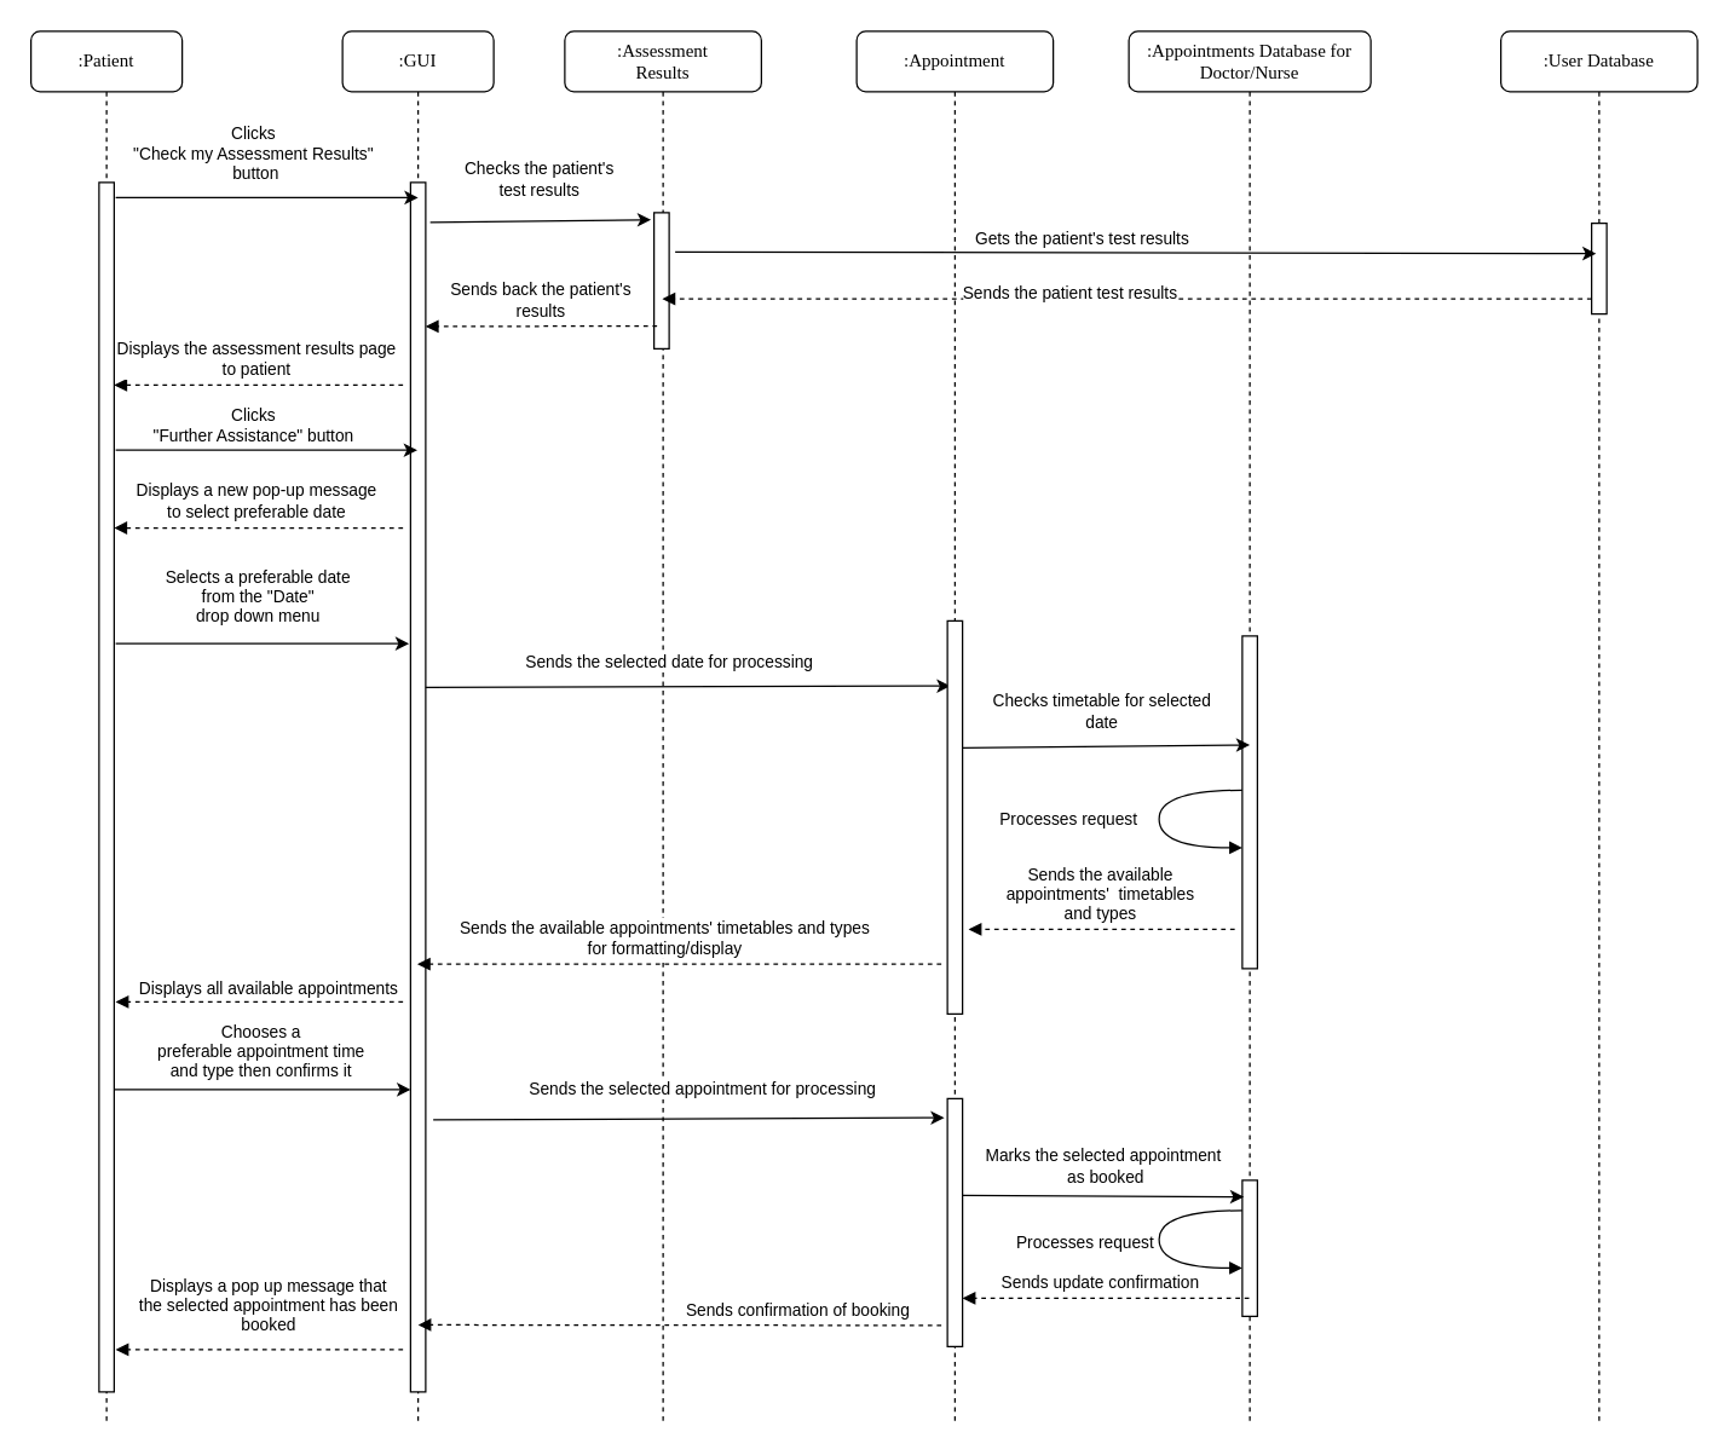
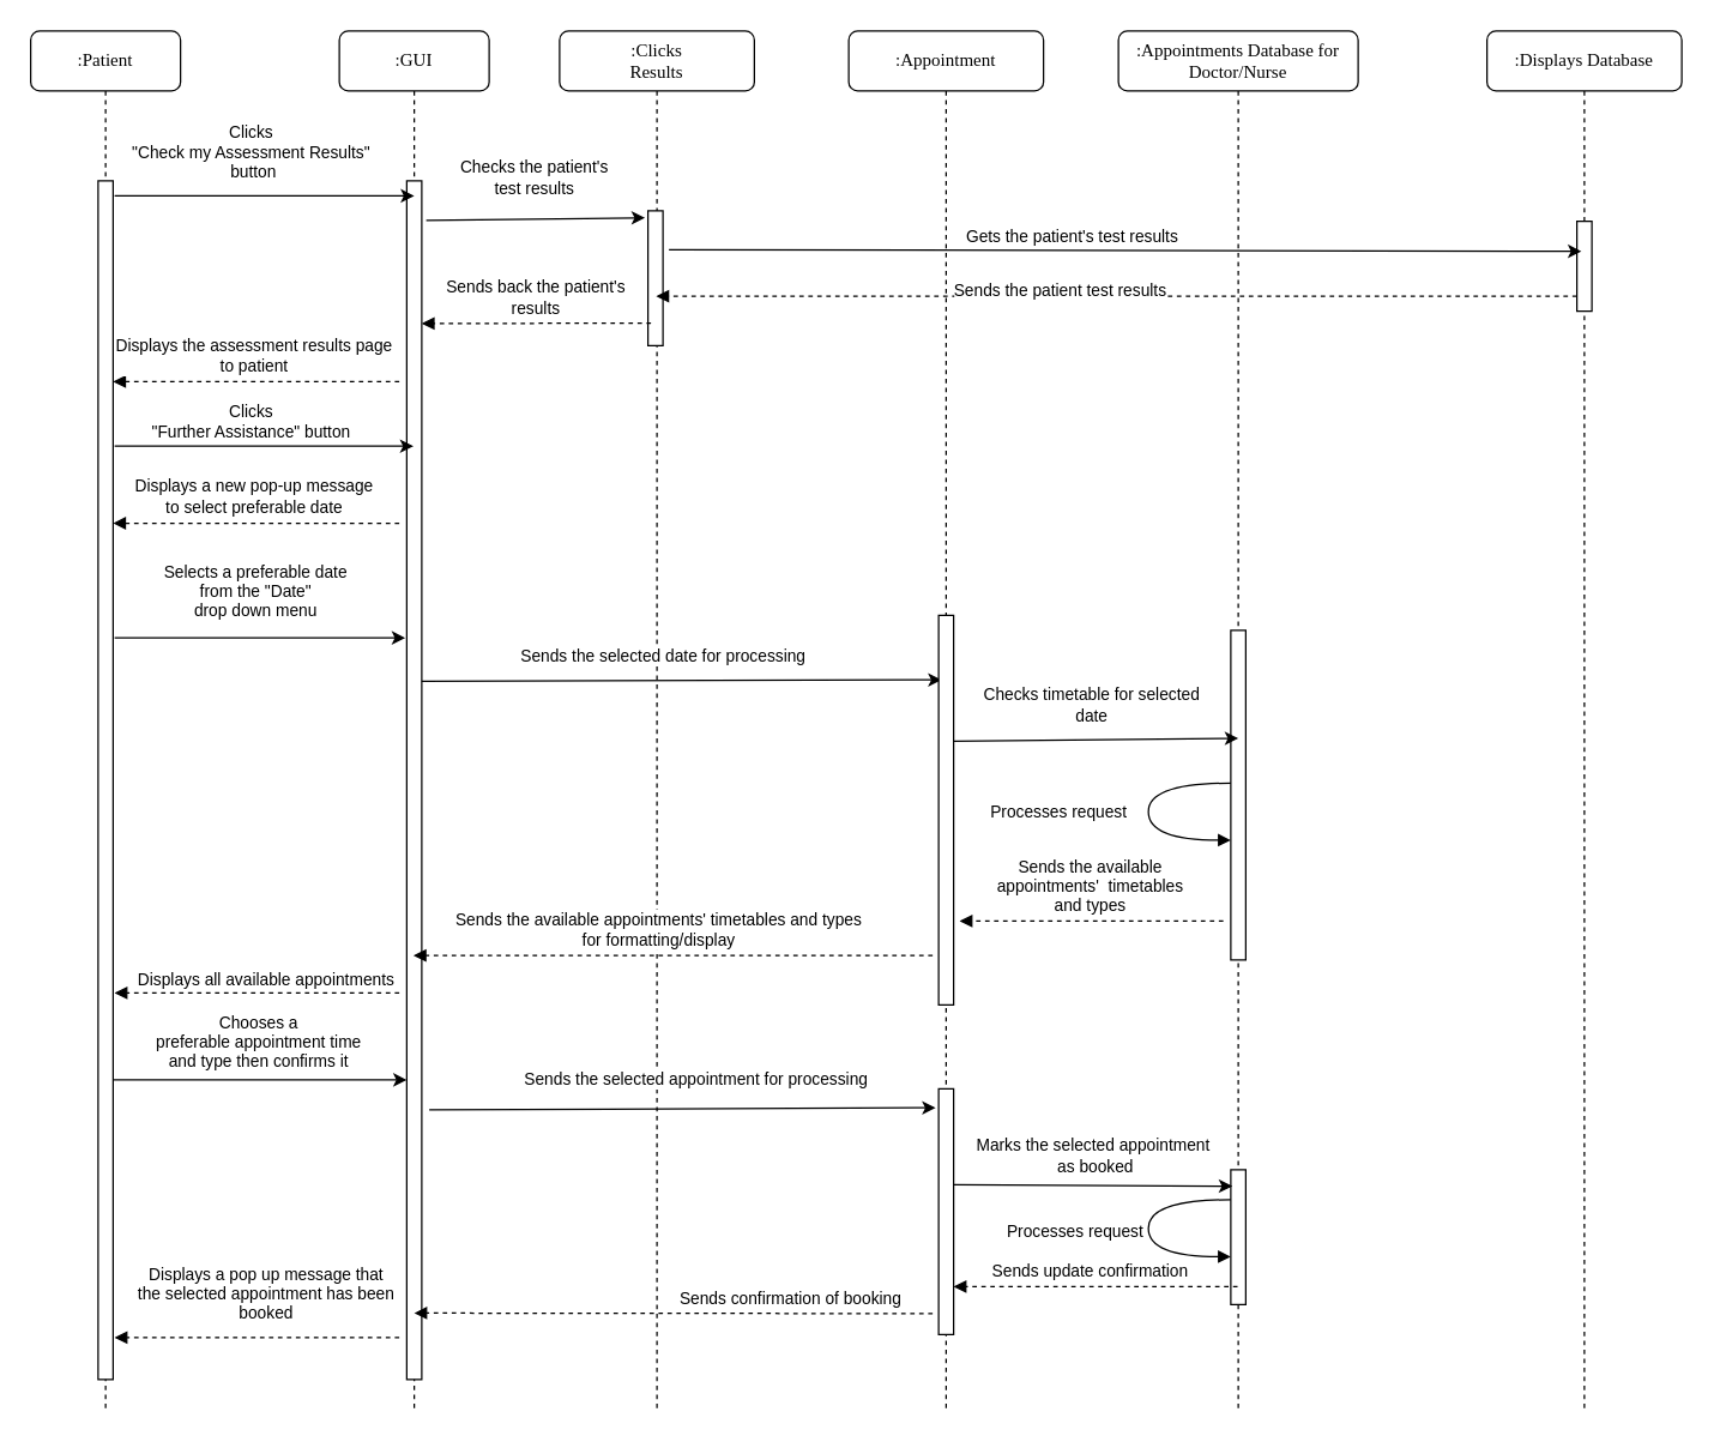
  <mxCell id="0" />
  <mxCell id="1" parent="0" />
  <mxCell id="2" value=":GUI" style="shape=umlLifeline;perimeter=lifelinePerimeter;whiteSpace=wrap;html=1;container=1;collapsible=0;recursiveResize=0;outlineConnect=0;rounded=1;shadow=0;comic=0;labelBackgroundColor=none;strokeWidth=1;fontFamily=Verdana;fontSize=12;align=center;" parent="1" vertex="1"><mxGeometry x="226" y="20" width="100" height="920" as="geometry" /></mxCell>
  <mxCell id="3" value="" style="html=1;points=[];perimeter=orthogonalPerimeter;rounded=0;shadow=0;comic=0;labelBackgroundColor=none;strokeWidth=1;fontFamily=Verdana;fontSize=12;align=center;" parent="2" vertex="1"><mxGeometry x="45" y="100" width="10" height="800" as="geometry" /></mxCell>
  <mxCell id="4" value="" style="html=1;verticalAlign=bottom;labelBackgroundColor=none;endArrow=block;endFill=1;dashed=1;rounded=0;" parent="2" edge="1"><mxGeometry width="160" relative="1" as="geometry"><mxPoint x="40" y="328.5" as="sourcePoint" /><mxPoint x="-151" y="328.5" as="targetPoint" /></mxGeometry></mxCell>
  <mxCell id="5" value="Displays a new pop-up message&lt;br&gt;to select preferable date" style="edgeLabel;html=1;align=center;verticalAlign=middle;resizable=0;points=[];" parent="4" vertex="1" connectable="0"><mxGeometry x="0.101" y="-1" relative="1" as="geometry"><mxPoint x="7" y="-17" as="offset" /></mxGeometry></mxCell>
  <mxCell id="6" value="" style="endArrow=classic;html=1;rounded=0;" parent="2" edge="1"><mxGeometry width="50" height="50" relative="1" as="geometry"><mxPoint x="-156" y="700" as="sourcePoint" /><mxPoint x="45" y="700" as="targetPoint" /></mxGeometry></mxCell>
  <mxCell id="7" value="Chooses a &lt;br&gt;preferable appointment time&lt;br&gt; and type then confirms it" style="edgeLabel;html=1;align=center;verticalAlign=middle;resizable=0;points=[];" parent="6" vertex="1" connectable="0"><mxGeometry x="0.117" relative="1" as="geometry"><mxPoint x="-11" y="-26" as="offset" /></mxGeometry></mxCell>
  <mxCell id="8" value=":Patient" style="shape=umlLifeline;perimeter=lifelinePerimeter;whiteSpace=wrap;html=1;container=1;collapsible=0;recursiveResize=0;outlineConnect=0;rounded=1;shadow=0;comic=0;labelBackgroundColor=none;strokeWidth=1;fontFamily=Verdana;fontSize=12;align=center;" parent="1" vertex="1"><mxGeometry x="20" y="20" width="100" height="920" as="geometry" /></mxCell>
  <mxCell id="9" value="" style="html=1;points=[];perimeter=orthogonalPerimeter;rounded=0;shadow=0;comic=0;labelBackgroundColor=none;strokeWidth=1;fontFamily=Verdana;fontSize=12;align=center;" parent="8" vertex="1"><mxGeometry x="45" y="100" width="10" height="800" as="geometry" /></mxCell>
  <mxCell id="10" value=":Appointments Database for Doctor/Nurse" style="shape=umlLifeline;perimeter=lifelinePerimeter;whiteSpace=wrap;html=1;container=1;collapsible=0;recursiveResize=0;outlineConnect=0;rounded=1;shadow=0;comic=0;labelBackgroundColor=none;strokeWidth=1;fontFamily=Verdana;fontSize=12;align=center;" parent="1" vertex="1"><mxGeometry x="746" y="20" width="160" height="920" as="geometry" /></mxCell>
  <mxCell id="11" value="" style="html=1;points=[];perimeter=orthogonalPerimeter;rounded=0;shadow=0;comic=0;labelBackgroundColor=none;strokeWidth=1;fontFamily=Verdana;fontSize=12;align=center;" parent="10" vertex="1"><mxGeometry x="75" y="400" width="10" height="220" as="geometry" /></mxCell>
  <mxCell id="12" value="" style="html=1;verticalAlign=bottom;endArrow=block;labelBackgroundColor=none;fontFamily=Verdana;fontSize=12;elbow=vertical;edgeStyle=orthogonalEdgeStyle;curved=1;exitX=1.038;exitY=0.345;exitPerimeter=0;" parent="10" edge="1"><mxGeometry x="-0.203" y="-30" relative="1" as="geometry"><mxPoint x="75" y="502" as="sourcePoint" /><mxPoint x="75" y="540" as="targetPoint" /><Array as="points"><mxPoint x="20" y="502" /><mxPoint x="20" y="540" /></Array><mxPoint as="offset" /></mxGeometry></mxCell>
  <mxCell id="13" value="" style="html=1;verticalAlign=bottom;labelBackgroundColor=none;endArrow=block;endFill=1;dashed=1;rounded=0;" parent="10" edge="1"><mxGeometry width="160" relative="1" as="geometry"><mxPoint x="70" y="594" as="sourcePoint" /><mxPoint x="-106" y="594" as="targetPoint" /></mxGeometry></mxCell>
  <mxCell id="14" value="Sends the available &lt;br&gt;appointments'&amp;nbsp; timetables&lt;br&gt;and types" style="edgeLabel;html=1;align=center;verticalAlign=middle;resizable=0;points=[];" parent="13" vertex="1" connectable="0"><mxGeometry x="0.101" y="-1" relative="1" as="geometry"><mxPoint x="7" y="-23" as="offset" /></mxGeometry></mxCell>
  <mxCell id="15" value="" style="html=1;points=[];perimeter=orthogonalPerimeter;rounded=0;shadow=0;comic=0;labelBackgroundColor=none;strokeWidth=1;fontFamily=Verdana;fontSize=12;align=center;" parent="10" vertex="1"><mxGeometry x="75" y="760" width="10" height="90" as="geometry" /></mxCell>
  <mxCell id="16" value="" style="html=1;verticalAlign=bottom;endArrow=block;labelBackgroundColor=none;fontFamily=Verdana;fontSize=12;elbow=vertical;edgeStyle=orthogonalEdgeStyle;curved=1;exitX=1.038;exitY=0.345;exitPerimeter=0;" parent="10" edge="1"><mxGeometry x="-0.203" y="-30" relative="1" as="geometry"><mxPoint x="75" y="780" as="sourcePoint" /><mxPoint x="75" y="818" as="targetPoint" /><Array as="points"><mxPoint x="20" y="780" /><mxPoint x="20" y="818" /></Array><mxPoint as="offset" /></mxGeometry></mxCell>
- <mxCell id="17" value=":Assessment &lt;br&gt;Results" style="shape=umlLifeline;perimeter=lifelinePerimeter;whiteSpace=wrap;html=1;container=1;collapsible=0;recursiveResize=0;outlineConnect=0;rounded=1;shadow=0;comic=0;labelBackgroundColor=none;strokeWidth=1;fontFamily=Verdana;fontSize=12;align=center;" parent="1" vertex="1"><mxGeometry x="373" y="20" width="130" height="920" as="geometry" /></mxCell>
+ <mxCell id="17" value=":Clicks &lt;br&gt;Results" style="shape=umlLifeline;perimeter=lifelinePerimeter;whiteSpace=wrap;html=1;container=1;collapsible=0;recursiveResize=0;outlineConnect=0;rounded=1;shadow=0;comic=0;labelBackgroundColor=none;strokeWidth=1;fontFamily=Verdana;fontSize=12;align=center;" parent="1" vertex="1"><mxGeometry x="373" y="20" width="130" height="920" as="geometry" /></mxCell>
  <mxCell id="18" value="" style="html=1;points=[];perimeter=orthogonalPerimeter;rounded=0;shadow=0;comic=0;labelBackgroundColor=none;strokeWidth=1;fontFamily=Verdana;fontSize=12;align=center;" parent="17" vertex="1"><mxGeometry x="59" y="120" width="10" height="90" as="geometry" /></mxCell>
  <mxCell id="19" value="" style="endArrow=classic;html=1;rounded=0;entryX=0.2;entryY=0.317;entryDx=0;entryDy=0;entryPerimeter=0;" parent="17" edge="1"><mxGeometry width="50" height="50" relative="1" as="geometry"><mxPoint x="-92" y="434" as="sourcePoint" /><mxPoint x="255" y="433.02" as="targetPoint" /></mxGeometry></mxCell>
  <mxCell id="20" value="Sends the selected date for processing" style="edgeLabel;html=1;align=center;verticalAlign=middle;resizable=0;points=[];" parent="19" vertex="1" connectable="0"><mxGeometry x="-0.138" y="3" relative="1" as="geometry"><mxPoint x="11" y="-14" as="offset" /></mxGeometry></mxCell>
  <mxCell id="21" value="" style="endArrow=classic;html=1;rounded=0;entryX=-0.2;entryY=0.133;entryDx=0;entryDy=0;entryPerimeter=0;exitX=1.3;exitY=0.033;exitDx=0;exitDy=0;exitPerimeter=0;" parent="17" source="3" edge="1"><mxGeometry width="50" height="50" relative="1" as="geometry"><mxPoint x="-90" y="131" as="sourcePoint" /><mxPoint x="57" y="124.64" as="targetPoint" /></mxGeometry></mxCell>
  <mxCell id="22" value="Checks the patient's&lt;br&gt; test results" style="edgeLabel;html=1;align=center;verticalAlign=middle;resizable=0;points=[];" parent="21" vertex="1" connectable="0"><mxGeometry x="0.124" y="3" relative="1" as="geometry"><mxPoint x="-10" y="-25" as="offset" /></mxGeometry></mxCell>
  <mxCell id="23" value="" style="endArrow=classic;html=1;rounded=0;entryX=-0.2;entryY=0.077;entryDx=0;entryDy=0;entryPerimeter=0;" parent="17" target="33" edge="1"><mxGeometry width="50" height="50" relative="1" as="geometry"><mxPoint x="-87" y="720" as="sourcePoint" /><mxPoint x="114" y="720" as="targetPoint" /></mxGeometry></mxCell>
  <mxCell id="24" value="Sends the selected appointment for processing" style="edgeLabel;html=1;align=center;verticalAlign=middle;resizable=0;points=[];" parent="23" vertex="1" connectable="0"><mxGeometry x="0.117" relative="1" as="geometry"><mxPoint x="-11" y="-20" as="offset" /></mxGeometry></mxCell>
  <mxCell id="25" value="" style="html=1;verticalAlign=bottom;labelBackgroundColor=none;endArrow=block;endFill=1;dashed=1;rounded=0;entryX=0.5;entryY=0.897;entryDx=0;entryDy=0;entryPerimeter=0;" parent="17" edge="1"><mxGeometry width="160" relative="1" as="geometry"><mxPoint x="249" y="856" as="sourcePoint" /><mxPoint x="-97" y="855.66" as="targetPoint" /></mxGeometry></mxCell>
  <mxCell id="26" value="Sends confirmation of booking" style="edgeLabel;html=1;align=center;verticalAlign=middle;resizable=0;points=[];" parent="25" vertex="1" connectable="0"><mxGeometry x="0.76" y="1" relative="1" as="geometry"><mxPoint x="209" y="-11" as="offset" /></mxGeometry></mxCell>
  <mxCell id="27" value="" style="endArrow=classic;html=1;rounded=0;" parent="1" edge="1"><mxGeometry width="50" height="50" relative="1" as="geometry"><mxPoint x="76" y="130" as="sourcePoint" /><mxPoint x="276" y="130" as="targetPoint" /></mxGeometry></mxCell>
  <mxCell id="28" value="&lt;div&gt;Clicks&lt;/div&gt;&lt;div&gt;&quot;Check my Assessment Results&quot;&lt;/div&gt;&lt;div&gt;&amp;nbsp;button&lt;/div&gt;" style="edgeLabel;html=1;align=center;verticalAlign=middle;resizable=0;points=[];" parent="27" vertex="1" connectable="0"><mxGeometry x="0.124" y="3" relative="1" as="geometry"><mxPoint x="-22" y="-27" as="offset" /></mxGeometry></mxCell>
  <mxCell id="29" value="" style="html=1;verticalAlign=bottom;labelBackgroundColor=none;endArrow=block;endFill=1;dashed=1;rounded=0;" parent="1" edge="1"><mxGeometry width="160" relative="1" as="geometry"><mxPoint x="266" y="254" as="sourcePoint" /><mxPoint x="75" y="254" as="targetPoint" /></mxGeometry></mxCell>
  <mxCell id="30" value="Displays the assessment results page &lt;br&gt;to patient" style="edgeLabel;html=1;align=center;verticalAlign=middle;resizable=0;points=[];" parent="29" vertex="1" connectable="0"><mxGeometry x="0.101" y="-1" relative="1" as="geometry"><mxPoint x="7" y="-17" as="offset" /></mxGeometry></mxCell>
  <mxCell id="31" value=":Appointment" style="shape=umlLifeline;perimeter=lifelinePerimeter;whiteSpace=wrap;html=1;container=1;collapsible=0;recursiveResize=0;outlineConnect=0;rounded=1;shadow=0;comic=0;labelBackgroundColor=none;strokeWidth=1;fontFamily=Verdana;fontSize=12;align=center;" parent="1" vertex="1"><mxGeometry x="566" y="20" width="130" height="920" as="geometry" /></mxCell>
  <mxCell id="32" value="" style="html=1;points=[];perimeter=orthogonalPerimeter;rounded=0;shadow=0;comic=0;labelBackgroundColor=none;strokeWidth=1;fontFamily=Verdana;fontSize=12;align=center;" parent="31" vertex="1"><mxGeometry x="60" y="390" width="10" height="260" as="geometry" /></mxCell>
  <mxCell id="33" value="" style="html=1;points=[];perimeter=orthogonalPerimeter;rounded=0;shadow=0;comic=0;labelBackgroundColor=none;strokeWidth=1;fontFamily=Verdana;fontSize=12;align=center;" parent="31" vertex="1"><mxGeometry x="60" y="706" width="10" height="164" as="geometry" /></mxCell>
  <mxCell id="34" value="" style="endArrow=classic;html=1;rounded=0;" parent="1" edge="1"><mxGeometry width="50" height="50" relative="1" as="geometry"><mxPoint x="76" y="297.04" as="sourcePoint" /><mxPoint x="275.5" y="297.04" as="targetPoint" /></mxGeometry></mxCell>
  <mxCell id="35" value="Clicks &lt;br&gt;&quot;Further Assistance&quot; button" style="edgeLabel;html=1;align=center;verticalAlign=middle;resizable=0;points=[];" parent="34" vertex="1" connectable="0"><mxGeometry x="-0.138" y="3" relative="1" as="geometry"><mxPoint x="4" y="-14" as="offset" /></mxGeometry></mxCell>
  <mxCell id="36" value="" style="endArrow=classic;html=1;rounded=0;" parent="1" edge="1"><mxGeometry width="50" height="50" relative="1" as="geometry"><mxPoint x="76" y="425" as="sourcePoint" /><mxPoint x="270" y="425" as="targetPoint" /></mxGeometry></mxCell>
  <mxCell id="37" value="Selects a preferable date&lt;br&gt;from the &quot;Date&quot; &lt;br&gt;drop down menu" style="edgeLabel;html=1;align=center;verticalAlign=middle;resizable=0;points=[];" parent="36" vertex="1" connectable="0"><mxGeometry x="-0.138" y="3" relative="1" as="geometry"><mxPoint x="9" y="-29" as="offset" /></mxGeometry></mxCell>
- <mxCell id="38" value=":User Database" style="shape=umlLifeline;perimeter=lifelinePerimeter;whiteSpace=wrap;html=1;container=1;collapsible=0;recursiveResize=0;outlineConnect=0;rounded=1;shadow=0;comic=0;labelBackgroundColor=none;strokeWidth=1;fontFamily=Verdana;fontSize=12;align=center;" parent="1" vertex="1"><mxGeometry x="992" y="20" width="130" height="920" as="geometry" /></mxCell>
+ <mxCell id="38" value=":Displays Database" style="shape=umlLifeline;perimeter=lifelinePerimeter;whiteSpace=wrap;html=1;container=1;collapsible=0;recursiveResize=0;outlineConnect=0;rounded=1;shadow=0;comic=0;labelBackgroundColor=none;strokeWidth=1;fontFamily=Verdana;fontSize=12;align=center;" parent="1" vertex="1"><mxGeometry x="992" y="20" width="130" height="920" as="geometry" /></mxCell>
  <mxCell id="39" value="" style="html=1;verticalAlign=bottom;labelBackgroundColor=none;endArrow=block;endFill=1;dashed=1;rounded=0;" parent="38" edge="1"><mxGeometry width="160" relative="1" as="geometry"><mxPoint x="60" y="177" as="sourcePoint" /><mxPoint x="-554.5" y="177" as="targetPoint" /></mxGeometry></mxCell>
  <mxCell id="40" value="Sends the patient test results" style="edgeLabel;html=1;align=center;verticalAlign=middle;resizable=0;points=[];" parent="39" vertex="1" connectable="0"><mxGeometry x="0.172" relative="1" as="geometry"><mxPoint x="14" y="-5" as="offset" /></mxGeometry></mxCell>
  <mxCell id="41" value="" style="html=1;verticalAlign=bottom;labelBackgroundColor=none;endArrow=block;endFill=1;dashed=1;rounded=0;entryX=1.2;entryY=0.12;entryDx=0;entryDy=0;entryPerimeter=0;" parent="1" edge="1"><mxGeometry width="160" relative="1" as="geometry"><mxPoint x="434" y="215" as="sourcePoint" /><mxPoint x="281" y="215.2" as="targetPoint" /></mxGeometry></mxCell>
  <mxCell id="42" value="Sends back the patient's&lt;br&gt;results" style="edgeLabel;html=1;align=center;verticalAlign=middle;resizable=0;points=[];" parent="41" vertex="1" connectable="0"><mxGeometry x="0.101" y="-1" relative="1" as="geometry"><mxPoint x="7" y="-17" as="offset" /></mxGeometry></mxCell>
  <mxCell id="43" value="" style="endArrow=classic;html=1;rounded=0;entryX=0.5;entryY=0.108;entryDx=0;entryDy=0;entryPerimeter=0;" parent="1" edge="1"><mxGeometry width="50" height="50" relative="1" as="geometry"><mxPoint x="636" y="494" as="sourcePoint" /><mxPoint x="826" y="492.04" as="targetPoint" /></mxGeometry></mxCell>
  <mxCell id="44" value="Processes request" style="edgeLabel;html=1;align=center;verticalAlign=middle;resizable=0;points=[];" parent="43" vertex="1" connectable="0"><mxGeometry x="0.012" y="1" relative="1" as="geometry"><mxPoint x="-26" y="48" as="offset" /></mxGeometry></mxCell>
  <mxCell id="45" value="Checks timetable for selected &lt;br&gt;date" style="edgeLabel;html=1;align=center;verticalAlign=middle;resizable=0;points=[];" parent="43" vertex="1" connectable="0"><mxGeometry x="-0.027" y="1" relative="1" as="geometry"><mxPoint y="-23" as="offset" /></mxGeometry></mxCell>
  <mxCell id="46" value="" style="html=1;points=[];perimeter=orthogonalPerimeter;rounded=0;shadow=0;comic=0;labelBackgroundColor=none;strokeWidth=1;fontFamily=Verdana;fontSize=12;align=center;" parent="1" vertex="1"><mxGeometry x="1052" y="147" width="10" height="60" as="geometry" /></mxCell>
  <mxCell id="47" value="" style="endArrow=classic;html=1;rounded=0;entryX=0.3;entryY=0.4;entryDx=0;entryDy=0;entryPerimeter=0;" parent="1" edge="1"><mxGeometry width="50" height="50" relative="1" as="geometry"><mxPoint x="446" y="166" as="sourcePoint" /><mxPoint x="1055" y="167" as="targetPoint" /></mxGeometry></mxCell>
  <mxCell id="48" value="Gets the patient's test results" style="edgeLabel;html=1;align=center;verticalAlign=middle;resizable=0;points=[];" parent="47" vertex="1" connectable="0"><mxGeometry x="-0.12" y="2" relative="1" as="geometry"><mxPoint y="-8" as="offset" /></mxGeometry></mxCell>
  <mxCell id="49" value="" style="html=1;verticalAlign=bottom;labelBackgroundColor=none;endArrow=block;endFill=1;dashed=1;rounded=0;" parent="1" edge="1"><mxGeometry width="160" relative="1" as="geometry"><mxPoint x="622" y="637" as="sourcePoint" /><mxPoint x="275.5" y="637" as="targetPoint" /></mxGeometry></mxCell>
  <mxCell id="50" value="Sends the available appointments' timetables and types&lt;br&gt;for formatting/display" style="edgeLabel;html=1;align=center;verticalAlign=middle;resizable=0;points=[];" parent="49" vertex="1" connectable="0"><mxGeometry x="0.101" y="-1" relative="1" as="geometry"><mxPoint x="7" y="-17" as="offset" /></mxGeometry></mxCell>
  <mxCell id="51" value="" style="html=1;verticalAlign=bottom;labelBackgroundColor=none;endArrow=block;endFill=1;dashed=1;rounded=0;" parent="1" edge="1"><mxGeometry width="160" relative="1" as="geometry"><mxPoint x="266" y="662" as="sourcePoint" /><mxPoint x="76" y="662" as="targetPoint" /></mxGeometry></mxCell>
  <mxCell id="52" value="Displays all available appointments" style="edgeLabel;html=1;align=center;verticalAlign=middle;resizable=0;points=[];" parent="51" vertex="1" connectable="0"><mxGeometry x="-0.053" y="2" relative="1" as="geometry"><mxPoint y="-12" as="offset" /></mxGeometry></mxCell>
  <mxCell id="53" value="" style="endArrow=classic;html=1;rounded=0;" parent="1" edge="1"><mxGeometry width="50" height="50" relative="1" as="geometry"><mxPoint x="636" y="790" as="sourcePoint" /><mxPoint x="822" y="791" as="targetPoint" /></mxGeometry></mxCell>
  <mxCell id="54" value="&lt;div&gt;Marks the selected appointment&lt;/div&gt;&lt;div&gt;&amp;nbsp;as booked&lt;/div&gt;" style="edgeLabel;html=1;align=center;verticalAlign=middle;resizable=0;points=[];" parent="53" vertex="1" connectable="0"><mxGeometry x="0.117" relative="1" as="geometry"><mxPoint x="-11" y="-20" as="offset" /></mxGeometry></mxCell>
  <mxCell id="55" value="" style="html=1;verticalAlign=bottom;labelBackgroundColor=none;endArrow=block;endFill=1;dashed=1;rounded=0;" parent="1" edge="1"><mxGeometry width="160" relative="1" as="geometry"><mxPoint x="266" y="892" as="sourcePoint" /><mxPoint x="76" y="892" as="targetPoint" /></mxGeometry></mxCell>
  <mxCell id="56" value="Displays a pop up message that &lt;br&gt;the selected appointment has been &lt;br&gt;booked" style="edgeLabel;html=1;align=center;verticalAlign=middle;resizable=0;points=[];" parent="55" vertex="1" connectable="0"><mxGeometry x="0.76" y="1" relative="1" as="geometry"><mxPoint x="77" y="-31" as="offset" /></mxGeometry></mxCell>
  <mxCell id="57" value="Processes request" style="edgeLabel;html=1;align=center;verticalAlign=middle;resizable=0;points=[];" parent="1" vertex="1" connectable="0"><mxGeometry x="716.005" y="820" as="geometry" /></mxCell>
  <mxCell id="58" value="" style="html=1;verticalAlign=bottom;labelBackgroundColor=none;endArrow=block;endFill=1;dashed=1;rounded=0;entryX=0.5;entryY=0.897;entryDx=0;entryDy=0;entryPerimeter=0;" parent="1" edge="1"><mxGeometry width="160" relative="1" as="geometry"><mxPoint x="825.5" y="858" as="sourcePoint" /><mxPoint x="636" y="858" as="targetPoint" /></mxGeometry></mxCell>
  <mxCell id="59" value="Sends update confirmation" style="edgeLabel;html=1;align=center;verticalAlign=middle;resizable=0;points=[];" parent="58" vertex="1" connectable="0"><mxGeometry x="0.76" y="1" relative="1" as="geometry"><mxPoint x="68" y="-12" as="offset" /></mxGeometry></mxCell>
